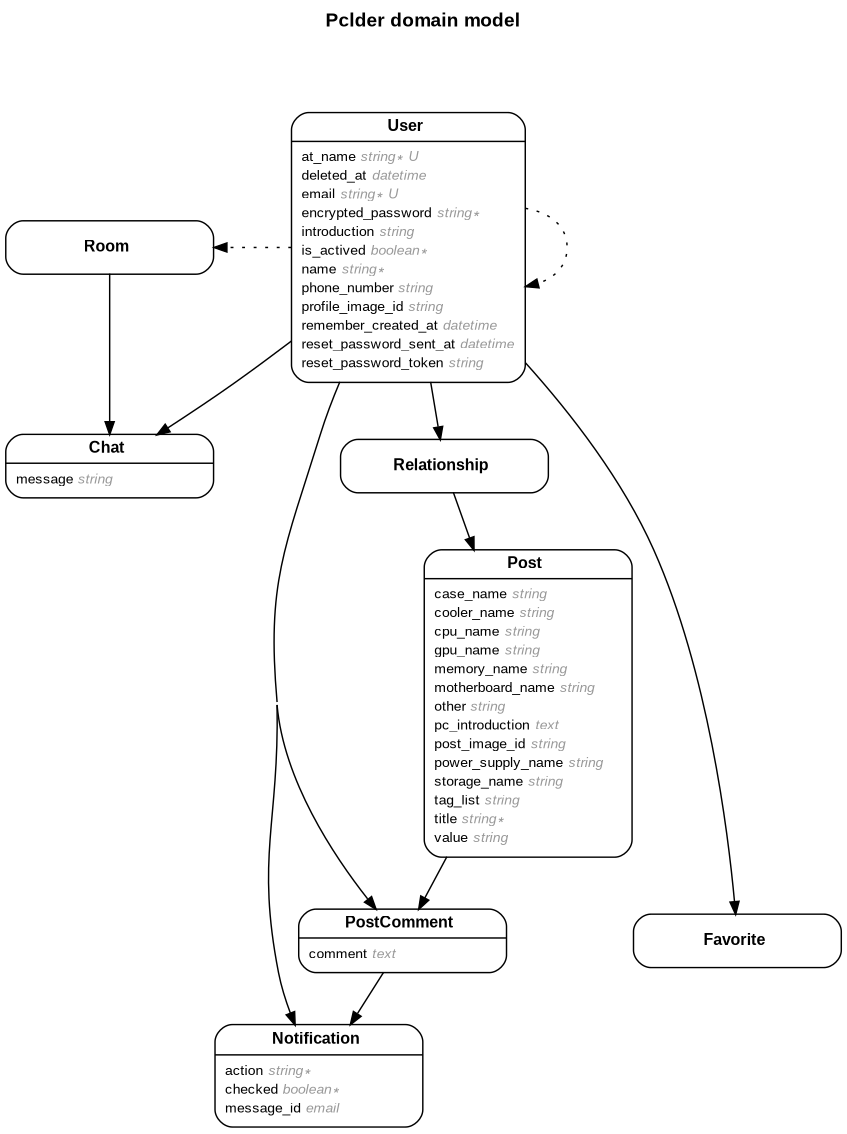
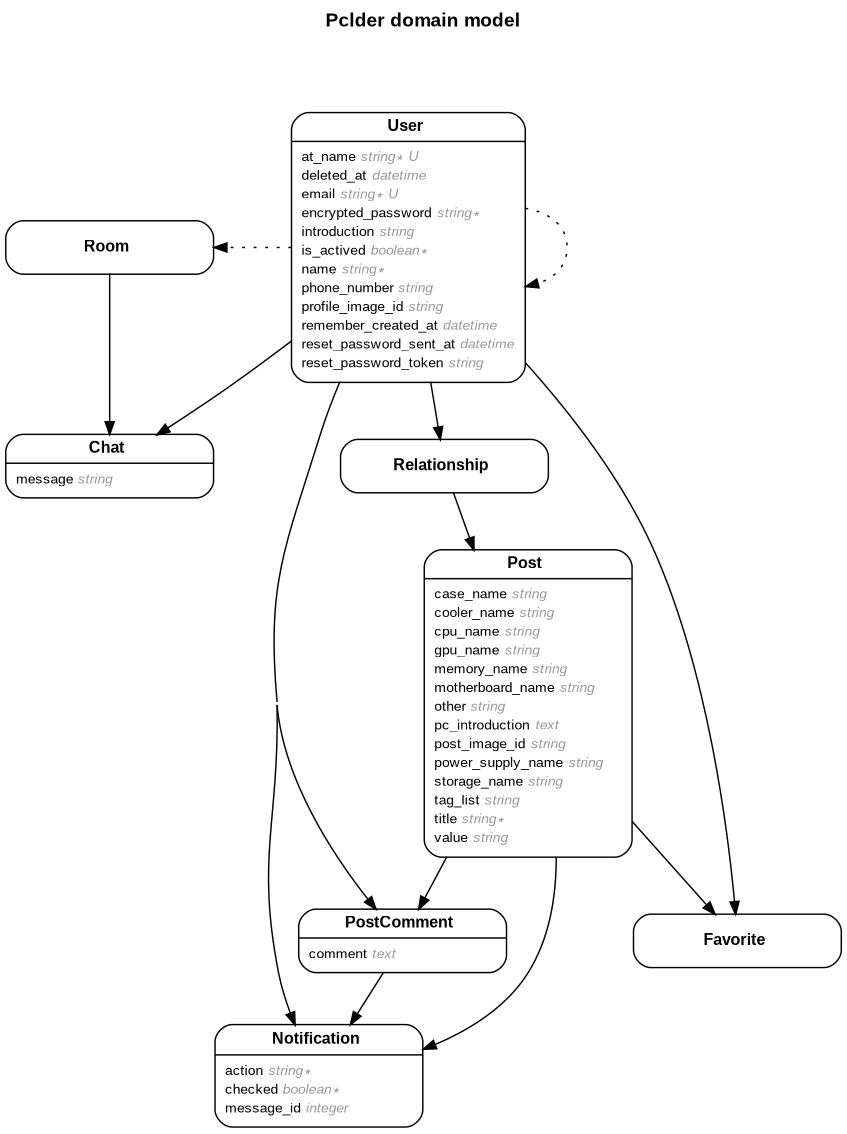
  digraph {
    concentrate=true
    fontname="Arial Bold"
    fontsize=13
    label="Pclder domain model\n\n"
    labelloc=t
    nodesep=0.4
    rankdir=TB
    ranksep=0.5
    splines=spline
    node [fontname=Arial fontsize=10 margin="0.07,0.05" penwidth=1.0 shape=Mrecord]
    edge [arrowhead=normal arrowsize=0.9 arrowtail=none dir=both fontname=Arial fontsize=7 labelangle=32 labeldistance=1.8 penwidth=1.0 weight=2]
    n1 [label=<{<table border="0" align="center" cellspacing="0.5" cellpadding="0" width="134">   <tr><td align="center" valign="bottom" width="130"><font face="Arial Bold" point-size="11">Chat</font></td></tr> </table> | <table border="0" align="left" cellspacing="2" cellpadding="0" width="134">   <tr><td align="left" width="130" port="message">message <font face="Arial Italic" color="grey60">string</font></td></tr> </table> }>]
    n2 [label=<{<table border="0" align="center" cellspacing="0.5" cellpadding="0" width="134">   <tr><td align="center" valign="bottom" width="130"><font face="Arial Bold" point-size="11">Favorite</font></td></tr> </table> }>]
-   n3 [label=<{<table border="0" align="center" cellspacing="0.5" cellpadding="0" width="134">   <tr><td align="center" valign="bottom" width="130"><font face="Arial Bold" point-size="11">Notification</font></td></tr> </table> | <table border="0" align="left" cellspacing="2" cellpadding="0" width="134">   <tr><td align="left" width="130" port="action">action <font face="Arial Italic" color="grey60">string ∗</font></td></tr>   <tr><td align="left" width="130" port="checked">checked <font face="Arial Italic" color="grey60">boolean ∗</font></td></tr>   <tr><td align="left" width="130" port="message_id">message_id <font face="Arial Italic" color="grey60">email</font></td></tr> </table> }>]
+   n3 [label=<{<table border="0" align="center" cellspacing="0.5" cellpadding="0" width="134">   <tr><td align="center" valign="bottom" width="130"><font face="Arial Bold" point-size="11">Notification</font></td></tr> </table> | <table border="0" align="left" cellspacing="2" cellpadding="0" width="134">   <tr><td align="left" width="130" port="action">action <font face="Arial Italic" color="grey60">string ∗</font></td></tr>   <tr><td align="left" width="130" port="checked">checked <font face="Arial Italic" color="grey60">boolean ∗</font></td></tr>   <tr><td align="left" width="130" port="message_id">message_id <font face="Arial Italic" color="grey60">integer</font></td></tr> </table> }>]
    n4 [label=<{<table border="0" align="center" cellspacing="0.5" cellpadding="0" width="134">   <tr><td align="center" valign="bottom" width="130"><font face="Arial Bold" point-size="11">Post</font></td></tr> </table> | <table border="0" align="left" cellspacing="2" cellpadding="0" width="134">   <tr><td align="left" width="130" port="case_name">case_name <font face="Arial Italic" color="grey60">string</font></td></tr>   <tr><td align="left" width="130" port="cooler_name">cooler_name <font face="Arial Italic" color="grey60">string</font></td></tr>   <tr><td align="left" width="130" port="cpu_name">cpu_name <font face="Arial Italic" color="grey60">string</font></td></tr>   <tr><td align="left" width="130" port="gpu_name">gpu_name <font face="Arial Italic" color="grey60">string</font></td></tr>   <tr><td align="left" width="130" port="memory_name">memory_name <font face="Arial Italic" color="grey60">string</font></td></tr>   <tr><td align="left" width="130" port="motherboard_name">motherboard_name <font face="Arial Italic" color="grey60">string</font></td></tr>   <tr><td align="left" width="130" port="other">other <font face="Arial Italic" color="grey60">string</font></td></tr>   <tr><td align="left" width="130" port="pc_introduction">pc_introduction <font face="Arial Italic" color="grey60">text</font></td></tr>   <tr><td align="left" width="130" port="post_image_id">post_image_id <font face="Arial Italic" color="grey60">string</font></td></tr>   <tr><td align="left" width="130" port="power_supply_name">power_supply_name <font face="Arial Italic" color="grey60">string</font></td></tr>   <tr><td align="left" width="130" port="storage_name">storage_name <font face="Arial Italic" color="grey60">string</font></td></tr>   <tr><td align="left" width="130" port="tag_list">tag_list <font face="Arial Italic" color="grey60">string</font></td></tr>   <tr><td align="left" width="130" port="title">title <font face="Arial Italic" color="grey60">string ∗</font></td></tr>   <tr><td align="left" width="130" port="value">value <font face="Arial Italic" color="grey60">string</font></td></tr> </table> }>]
    n5 [label=<{<table border="0" align="center" cellspacing="0.5" cellpadding="0" width="134">   <tr><td align="center" valign="bottom" width="130"><font face="Arial Bold" point-size="11">PostComment</font></td></tr> </table> | <table border="0" align="left" cellspacing="2" cellpadding="0" width="134">   <tr><td align="left" width="130" port="comment">comment <font face="Arial Italic" color="grey60">text</font></td></tr> </table> }>]
    n6 [label=<{<table border="0" align="center" cellspacing="0.5" cellpadding="0" width="134">   <tr><td align="center" valign="bottom" width="130"><font face="Arial Bold" point-size="11">Relationship</font></td></tr> </table> }>]
    n7 [label=<{<table border="0" align="center" cellspacing="0.5" cellpadding="0" width="134">   <tr><td align="center" valign="bottom" width="130"><font face="Arial Bold" point-size="11">Room</font></td></tr> </table> }>]
    n8 [label=<{<table border="0" align="center" cellspacing="0.5" cellpadding="0" width="134">   <tr><td align="center" valign="bottom" width="130"><font face="Arial Bold" point-size="11">User</font></td></tr> </table> | <table border="0" align="left" cellspacing="2" cellpadding="0" width="134">   <tr><td align="left" width="130" port="at_name">at_name <font face="Arial Italic" color="grey60">string ∗ U</font></td></tr>   <tr><td align="left" width="130" port="deleted_at">deleted_at <font face="Arial Italic" color="grey60">datetime</font></td></tr>   <tr><td align="left" width="130" port="email">email <font face="Arial Italic" color="grey60">string ∗ U</font></td></tr>   <tr><td align="left" width="130" port="encrypted_password">encrypted_password <font face="Arial Italic" color="grey60">string ∗</font></td></tr>   <tr><td align="left" width="130" port="introduction">introduction <font face="Arial Italic" color="grey60">string</font></td></tr>   <tr><td align="left" width="130" port="is_actived">is_actived <font face="Arial Italic" color="grey60">boolean ∗</font></td></tr>   <tr><td align="left" width="130" port="name">name <font face="Arial Italic" color="grey60">string ∗</font></td></tr>   <tr><td align="left" width="130" port="phone_number">phone_number <font face="Arial Italic" color="grey60">string</font></td></tr>   <tr><td align="left" width="130" port="profile_image_id">profile_image_id <font face="Arial Italic" color="grey60">string</font></td></tr>   <tr><td align="left" width="130" port="remember_created_at">remember_created_at <font face="Arial Italic" color="grey60">datetime</font></td></tr>   <tr><td align="left" width="130" port="reset_password_sent_at">reset_password_sent_at <font face="Arial Italic" color="grey60">datetime</font></td></tr>   <tr><td align="left" width="130" port="reset_password_token">reset_password_token <font face="Arial Italic" color="grey60">string</font></td></tr> </table> }>]
+   n4 -> n2
+   n4 -> n3
    n4 -> n5
    n5 -> n3
    n6 -> n4
    n7 -> n1
    n8 -> n1
    n8 -> n2
    n8 -> n3 [weight=4]
    n8 -> n5
    n8 -> n6 [weight=4]
    n8 -> n7 [constraint=false style=dotted weight=1]
    n8 -> n8 [constraint=false style=dotted]
  }
